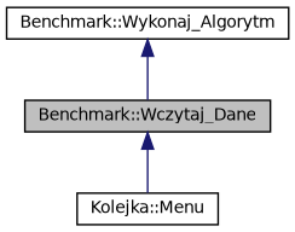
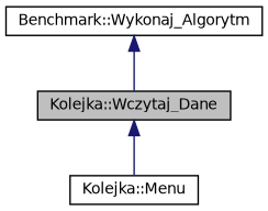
  digraph {
    rankdir=TB
    node [color=black fillcolor=white fontname=Helvetica fontsize=10 shape=record style=filled]
    edge [color=midnightblue dir=back fontname=Helvetica fontsize=10 labelfontname=Helvetica labelfontsize=10 style=solid]
-   n1 [fillcolor=grey75 fontcolor=black height=0.2 label="Benchmark::Wczytaj_Dane" width=0.4]
+   n1 [fillcolor=grey75 fontcolor=black height=0.2 label="Kolejka::Wczytaj_Dane" width=0.4]
    n2 [height=0.2 label="Kolejka::Menu" width=0.4]
    n3 [height=0.2 label="Benchmark::Wykonaj_Algorytm" width=0.4]
    n1 -> n2
    n3 -> n1
  }
